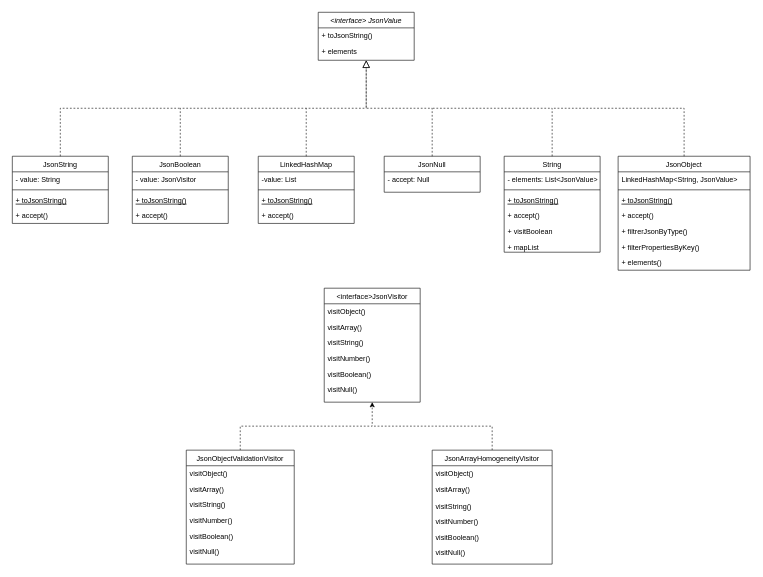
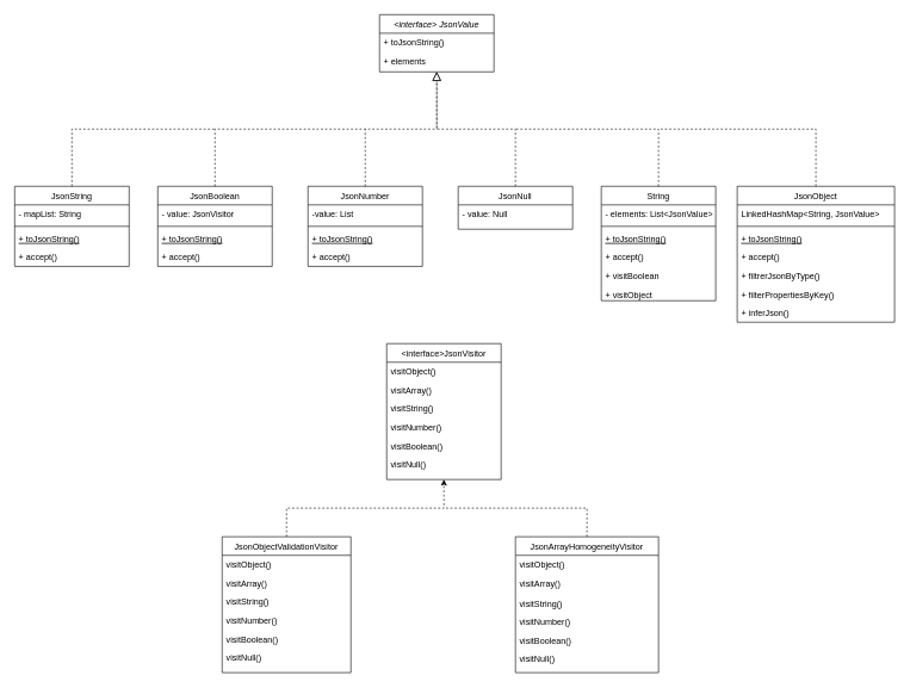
  <mxCell id="0" />
  <mxCell id="1" parent="0" />
  <mxCell id="2" value="&lt;interface&gt; JsonValue" style="swimlane;fontStyle=2;align=center;verticalAlign=top;childLayout=stackLayout;horizontal=1;startSize=26;horizontalStack=0;resizeParent=1;resizeLast=0;collapsible=1;marginBottom=0;rounded=0;shadow=0;strokeWidth=1;" parent="1" vertex="1"><mxGeometry x="530" y="20" width="160" height="80" as="geometry"><mxRectangle x="230" y="140" width="160" height="26" as="alternateBounds" /></mxGeometry></mxCell>
  <mxCell id="3" value="+ toJsonString()" style="text;align=left;verticalAlign=top;spacingLeft=4;spacingRight=4;overflow=hidden;rotatable=0;points=[[0,0.5],[1,0.5]];portConstraint=eastwest;" parent="2" vertex="1"><mxGeometry y="26" width="160" height="26" as="geometry" /></mxCell>
  <mxCell id="4" value="+ elements" style="text;align=left;verticalAlign=top;spacingLeft=4;spacingRight=4;overflow=hidden;rotatable=0;points=[[0,0.5],[1,0.5]];portConstraint=eastwest;rounded=0;shadow=0;html=0;" parent="2" vertex="1"><mxGeometry y="52" width="160" height="26" as="geometry" /></mxCell>
- <mxCell id="5" value="LinkedHashMap" style="swimlane;fontStyle=0;align=center;verticalAlign=top;childLayout=stackLayout;horizontal=1;startSize=26;horizontalStack=0;resizeParent=1;resizeLast=0;collapsible=1;marginBottom=0;rounded=0;shadow=0;strokeWidth=1;" parent="1" vertex="1"><mxGeometry x="430" y="260" width="160" height="112" as="geometry"><mxRectangle x="130" y="380" width="160" height="26" as="alternateBounds" /></mxGeometry></mxCell>
+ <mxCell id="5" value="JsonNumber" style="swimlane;fontStyle=0;align=center;verticalAlign=top;childLayout=stackLayout;horizontal=1;startSize=26;horizontalStack=0;resizeParent=1;resizeLast=0;collapsible=1;marginBottom=0;rounded=0;shadow=0;strokeWidth=1;" parent="1" vertex="1"><mxGeometry x="430" y="260" width="160" height="112" as="geometry"><mxRectangle x="130" y="380" width="160" height="26" as="alternateBounds" /></mxGeometry></mxCell>
  <mxCell id="6" value="-value: List" style="text;align=left;verticalAlign=top;spacingLeft=4;spacingRight=4;overflow=hidden;rotatable=0;points=[[0,0.5],[1,0.5]];portConstraint=eastwest;" parent="5" vertex="1"><mxGeometry y="26" width="160" height="26" as="geometry" /></mxCell>
  <mxCell id="7" value="" style="line;html=1;strokeWidth=1;align=left;verticalAlign=middle;spacingTop=-1;spacingLeft=3;spacingRight=3;rotatable=0;labelPosition=right;points=[];portConstraint=eastwest;" parent="5" vertex="1"><mxGeometry y="52" width="160" height="8" as="geometry" /></mxCell>
  <mxCell id="8" value="+ toJsonString()" style="text;align=left;verticalAlign=top;spacingLeft=4;spacingRight=4;overflow=hidden;rotatable=0;points=[[0,0.5],[1,0.5]];portConstraint=eastwest;fontStyle=4" parent="5" vertex="1"><mxGeometry y="60" width="160" height="26" as="geometry" /></mxCell>
  <mxCell id="9" value="+ accept()" style="text;align=left;verticalAlign=top;spacingLeft=4;spacingRight=4;overflow=hidden;rotatable=0;points=[[0,0.5],[1,0.5]];portConstraint=eastwest;" parent="5" vertex="1"><mxGeometry y="86" width="160" height="26" as="geometry" /></mxCell>
  <mxCell id="10" value="" style="endArrow=block;endSize=10;endFill=0;shadow=0;strokeWidth=1;rounded=0;curved=0;edgeStyle=elbowEdgeStyle;elbow=vertical;dashed=1;" parent="1" source="5" target="2" edge="1"><mxGeometry width="160" relative="1" as="geometry"><mxPoint x="510" y="103" as="sourcePoint" /><mxPoint x="510" y="103" as="targetPoint" /></mxGeometry></mxCell>
  <mxCell id="11" value="JsonNull" style="swimlane;fontStyle=0;align=center;verticalAlign=top;childLayout=stackLayout;horizontal=1;startSize=26;horizontalStack=0;resizeParent=1;resizeLast=0;collapsible=1;marginBottom=0;rounded=0;shadow=0;strokeWidth=1;" parent="1" vertex="1"><mxGeometry x="640" y="260" width="160" height="60" as="geometry"><mxRectangle x="340" y="380" width="170" height="26" as="alternateBounds" /></mxGeometry></mxCell>
- <mxCell id="12" value="- accept: Null" style="text;align=left;verticalAlign=top;spacingLeft=4;spacingRight=4;overflow=hidden;rotatable=0;points=[[0,0.5],[1,0.5]];portConstraint=eastwest;" parent="11" vertex="1"><mxGeometry y="26" width="160" height="26" as="geometry" /></mxCell>
+ <mxCell id="12" value="- value: Null" style="text;align=left;verticalAlign=top;spacingLeft=4;spacingRight=4;overflow=hidden;rotatable=0;points=[[0,0.5],[1,0.5]];portConstraint=eastwest;" parent="11" vertex="1"><mxGeometry y="26" width="160" height="26" as="geometry" /></mxCell>
  <mxCell id="13" value="" style="endArrow=block;endSize=10;endFill=0;shadow=0;strokeWidth=1;rounded=0;curved=0;edgeStyle=elbowEdgeStyle;elbow=vertical;dashed=1;" parent="1" source="11" target="2" edge="1"><mxGeometry width="160" relative="1" as="geometry"><mxPoint x="520" y="273" as="sourcePoint" /><mxPoint x="620" y="171" as="targetPoint" /></mxGeometry></mxCell>
  <mxCell id="14" style="edgeStyle=orthogonalEdgeStyle;rounded=0;orthogonalLoop=1;jettySize=auto;html=1;entryX=0.5;entryY=1;entryDx=0;entryDy=0;dashed=1;" parent="1" source="15" target="51" edge="1"><mxGeometry relative="1" as="geometry"><Array as="points"><mxPoint x="400" y="710" /><mxPoint x="620" y="710" /></Array></mxGeometry></mxCell>
  <mxCell id="15" value="JsonObjectValidationVisitor" style="swimlane;fontStyle=0;align=center;verticalAlign=top;childLayout=stackLayout;horizontal=1;startSize=26;horizontalStack=0;resizeParent=1;resizeLast=0;collapsible=1;marginBottom=0;rounded=0;shadow=0;strokeWidth=1;" parent="1" vertex="1"><mxGeometry y="750" width="180" height="190" as="geometry" x="310"><mxRectangle x="550" y="140" width="160" height="26" as="alternateBounds" /></mxGeometry></mxCell>
  <mxCell id="16" value="visitObject()" style="text;align=left;verticalAlign=top;spacingLeft=4;spacingRight=4;overflow=hidden;rotatable=0;points=[[0,0.5],[1,0.5]];portConstraint=eastwest;" parent="15" vertex="1"><mxGeometry y="26" width="180" height="26" as="geometry" /></mxCell>
  <mxCell id="17" value="visitArray()" style="text;align=left;verticalAlign=top;spacingLeft=4;spacingRight=4;overflow=hidden;rotatable=0;points=[[0,0.5],[1,0.5]];portConstraint=eastwest;rounded=0;shadow=0;html=0;" parent="15" vertex="1"><mxGeometry y="52" width="180" height="26" as="geometry" /></mxCell>
  <mxCell id="18" value="visitString()" style="text;align=left;verticalAlign=top;spacingLeft=4;spacingRight=4;overflow=hidden;rotatable=0;points=[[0,0.5],[1,0.5]];portConstraint=eastwest;rounded=0;shadow=0;html=0;" parent="15" vertex="1"><mxGeometry y="78" width="180" height="26" as="geometry" /></mxCell>
  <mxCell id="19" value="visitNumber()" style="text;align=left;verticalAlign=top;spacingLeft=4;spacingRight=4;overflow=hidden;rotatable=0;points=[[0,0.5],[1,0.5]];portConstraint=eastwest;rounded=0;shadow=0;html=0;" parent="15" vertex="1"><mxGeometry y="104" width="180" height="26" as="geometry" /></mxCell>
  <mxCell id="20" value="visitBoolean()" style="text;align=left;verticalAlign=top;spacingLeft=4;spacingRight=4;overflow=hidden;rotatable=0;points=[[0,0.5],[1,0.5]];portConstraint=eastwest;rounded=0;shadow=0;html=0;" parent="15" vertex="1"><mxGeometry y="130" width="180" height="26" as="geometry" /></mxCell>
  <mxCell id="21" value="visitNull()" style="text;align=left;verticalAlign=top;spacingLeft=4;spacingRight=4;overflow=hidden;rotatable=0;points=[[0,0.5],[1,0.5]];portConstraint=eastwest;rounded=0;shadow=0;html=0;" parent="15" vertex="1"><mxGeometry y="156" width="180" height="26" as="geometry" /></mxCell>
  <mxCell id="22" value="String" style="swimlane;fontStyle=0;align=center;verticalAlign=top;childLayout=stackLayout;horizontal=1;startSize=26;horizontalStack=0;resizeParent=1;resizeLast=0;collapsible=1;marginBottom=0;rounded=0;shadow=0;strokeWidth=1;" parent="1" vertex="1"><mxGeometry x="840" y="260" width="160" height="160" as="geometry"><mxRectangle x="130" y="380" width="160" height="26" as="alternateBounds" /></mxGeometry></mxCell>
  <mxCell id="23" value="- elements: List&lt;JsonValue&gt;" style="text;align=left;verticalAlign=top;spacingLeft=4;spacingRight=4;overflow=hidden;rotatable=0;points=[[0,0.5],[1,0.5]];portConstraint=eastwest;" parent="22" vertex="1"><mxGeometry y="26" width="160" height="26" as="geometry" /></mxCell>
  <mxCell id="24" value="" style="line;html=1;strokeWidth=1;align=left;verticalAlign=middle;spacingTop=-1;spacingLeft=3;spacingRight=3;rotatable=0;labelPosition=right;points=[];portConstraint=eastwest;" parent="22" vertex="1"><mxGeometry y="52" width="160" height="8" as="geometry" /></mxCell>
  <mxCell id="25" value="+ toJsonString()" style="text;align=left;verticalAlign=top;spacingLeft=4;spacingRight=4;overflow=hidden;rotatable=0;points=[[0,0.5],[1,0.5]];portConstraint=eastwest;fontStyle=4" parent="22" vertex="1"><mxGeometry y="60" width="160" height="26" as="geometry" /></mxCell>
  <mxCell id="26" value="+ accept()" style="text;align=left;verticalAlign=top;spacingLeft=4;spacingRight=4;overflow=hidden;rotatable=0;points=[[0,0.5],[1,0.5]];portConstraint=eastwest;" parent="22" vertex="1"><mxGeometry y="86" width="160" height="26" as="geometry" /></mxCell>
  <mxCell id="27" value="+ visitBoolean" style="text;align=left;verticalAlign=top;spacingLeft=4;spacingRight=4;overflow=hidden;rotatable=0;points=[[0,0.5],[1,0.5]];portConstraint=eastwest;" parent="22" vertex="1"><mxGeometry y="112" width="160" height="26" as="geometry" /></mxCell>
- <mxCell id="28" value="+ mapList" style="text;align=left;verticalAlign=top;spacingLeft=4;spacingRight=4;overflow=hidden;rotatable=0;points=[[0,0.5],[1,0.5]];portConstraint=eastwest;" parent="22" vertex="1"><mxGeometry y="138" width="160" height="22" as="geometry" /></mxCell>
+ <mxCell id="28" value="+ visitObject" style="text;align=left;verticalAlign=top;spacingLeft=4;spacingRight=4;overflow=hidden;rotatable=0;points=[[0,0.5],[1,0.5]];portConstraint=eastwest;" parent="22" vertex="1"><mxGeometry y="138" width="160" height="22" as="geometry" /></mxCell>
  <mxCell id="29" value="JsonBoolean" style="swimlane;fontStyle=0;align=center;verticalAlign=top;childLayout=stackLayout;horizontal=1;startSize=26;horizontalStack=0;resizeParent=1;resizeLast=0;collapsible=1;marginBottom=0;rounded=0;shadow=0;strokeWidth=1;" parent="1" vertex="1"><mxGeometry x="220" y="260" width="160" height="112" as="geometry"><mxRectangle x="130" y="380" width="160" height="26" as="alternateBounds" /></mxGeometry></mxCell>
  <mxCell id="30" value="- value: JsonVisitor" style="text;align=left;verticalAlign=top;spacingLeft=4;spacingRight=4;overflow=hidden;rotatable=0;points=[[0,0.5],[1,0.5]];portConstraint=eastwest;" parent="29" vertex="1"><mxGeometry y="26" width="160" height="26" as="geometry" /></mxCell>
  <mxCell id="31" value="" style="line;html=1;strokeWidth=1;align=left;verticalAlign=middle;spacingTop=-1;spacingLeft=3;spacingRight=3;rotatable=0;labelPosition=right;points=[];portConstraint=eastwest;" parent="29" vertex="1"><mxGeometry y="52" width="160" height="8" as="geometry" /></mxCell>
  <mxCell id="32" value="+ toJsonString()" style="text;align=left;verticalAlign=top;spacingLeft=4;spacingRight=4;overflow=hidden;rotatable=0;points=[[0,0.5],[1,0.5]];portConstraint=eastwest;fontStyle=4" parent="29" vertex="1"><mxGeometry y="60" width="160" height="26" as="geometry" /></mxCell>
  <mxCell id="33" value="+ accept()" style="text;align=left;verticalAlign=top;spacingLeft=4;spacingRight=4;overflow=hidden;rotatable=0;points=[[0,0.5],[1,0.5]];portConstraint=eastwest;" parent="29" vertex="1"><mxGeometry y="86" width="160" height="26" as="geometry" /></mxCell>
  <mxCell id="34" value="JsonString" style="swimlane;fontStyle=0;align=center;verticalAlign=top;childLayout=stackLayout;horizontal=1;startSize=26;horizontalStack=0;resizeParent=1;resizeLast=0;collapsible=1;marginBottom=0;rounded=0;shadow=0;strokeWidth=1;" parent="1" vertex="1"><mxGeometry x="20" y="260" width="160" height="112" as="geometry"><mxRectangle x="130" y="380" width="160" height="26" as="alternateBounds" /></mxGeometry></mxCell>
- <mxCell id="35" value="- value: String" style="text;align=left;verticalAlign=top;spacingLeft=4;spacingRight=4;overflow=hidden;rotatable=0;points=[[0,0.5],[1,0.5]];portConstraint=eastwest;" parent="34" vertex="1"><mxGeometry y="26" width="160" height="26" as="geometry" /></mxCell>
+ <mxCell id="35" value="- mapList: String" style="text;align=left;verticalAlign=top;spacingLeft=4;spacingRight=4;overflow=hidden;rotatable=0;points=[[0,0.5],[1,0.5]];portConstraint=eastwest;" parent="34" vertex="1"><mxGeometry y="26" width="160" height="26" as="geometry" /></mxCell>
  <mxCell id="36" value="" style="line;html=1;strokeWidth=1;align=left;verticalAlign=middle;spacingTop=-1;spacingLeft=3;spacingRight=3;rotatable=0;labelPosition=right;points=[];portConstraint=eastwest;" parent="34" vertex="1"><mxGeometry y="52" width="160" height="8" as="geometry" /></mxCell>
  <mxCell id="37" value="+ toJsonString()" style="text;align=left;verticalAlign=top;spacingLeft=4;spacingRight=4;overflow=hidden;rotatable=0;points=[[0,0.5],[1,0.5]];portConstraint=eastwest;fontStyle=4" parent="34" vertex="1"><mxGeometry y="60" width="160" height="26" as="geometry" /></mxCell>
  <mxCell id="38" value="+ accept()" style="text;align=left;verticalAlign=top;spacingLeft=4;spacingRight=4;overflow=hidden;rotatable=0;points=[[0,0.5],[1,0.5]];portConstraint=eastwest;" parent="34" vertex="1"><mxGeometry y="86" width="160" height="26" as="geometry" /></mxCell>
  <mxCell id="39" value="" style="endArrow=none;endSize=10;endFill=0;shadow=0;strokeWidth=1;rounded=0;curved=0;edgeStyle=elbowEdgeStyle;elbow=vertical;exitX=0.5;exitY=0;exitDx=0;exitDy=0;dashed=1;startFill=0;" parent="1" source="29" edge="1"><mxGeometry width="160" relative="1" as="geometry"><mxPoint x="510" y="260" as="sourcePoint" /><mxPoint x="510" y="180" as="targetPoint" /><Array as="points"><mxPoint x="480" y="180" /></Array></mxGeometry></mxCell>
  <mxCell id="40" value="" style="endArrow=none;endSize=10;endFill=0;shadow=0;strokeWidth=1;rounded=0;curved=0;edgeStyle=elbowEdgeStyle;elbow=vertical;dashed=1;startFill=0;" parent="1" source="34" edge="1"><mxGeometry width="160" relative="1" as="geometry"><mxPoint x="300" y="260" as="sourcePoint" /><mxPoint x="300" y="180" as="targetPoint" /><Array as="points"><mxPoint x="100" y="180" /></Array></mxGeometry></mxCell>
  <mxCell id="41" value="" style="endArrow=none;endSize=10;endFill=0;shadow=0;strokeWidth=1;rounded=0;curved=0;edgeStyle=elbowEdgeStyle;elbow=vertical;exitX=0.5;exitY=0;exitDx=0;exitDy=0;dashed=1;startFill=0;" parent="1" source="22" edge="1"><mxGeometry width="160" relative="1" as="geometry"><mxPoint x="720" y="260" as="sourcePoint" /><mxPoint x="720" y="180" as="targetPoint" /><Array as="points"><mxPoint x="930" y="180" /></Array></mxGeometry></mxCell>
  <mxCell id="42" value="JsonObject" style="swimlane;fontStyle=0;align=center;verticalAlign=top;childLayout=stackLayout;horizontal=1;startSize=26;horizontalStack=0;resizeParent=1;resizeLast=0;collapsible=1;marginBottom=0;rounded=0;shadow=0;strokeWidth=1;" parent="1" vertex="1"><mxGeometry x="1030" y="260" width="220" height="190" as="geometry"><mxRectangle x="130" y="380" width="160" height="26" as="alternateBounds" /></mxGeometry></mxCell>
  <mxCell id="43" value="LinkedHashMap&lt;String, JsonValue&gt;" style="text;align=left;verticalAlign=top;spacingLeft=4;spacingRight=4;overflow=hidden;rotatable=0;points=[[0,0.5],[1,0.5]];portConstraint=eastwest;" parent="42" vertex="1"><mxGeometry y="26" width="220" height="26" as="geometry" /></mxCell>
  <mxCell id="44" value="" style="line;html=1;strokeWidth=1;align=left;verticalAlign=middle;spacingTop=-1;spacingLeft=3;spacingRight=3;rotatable=0;labelPosition=right;points=[];portConstraint=eastwest;" parent="42" vertex="1"><mxGeometry y="52" width="220" height="8" as="geometry" /></mxCell>
  <mxCell id="45" value="+ toJsonString()" style="text;align=left;verticalAlign=top;spacingLeft=4;spacingRight=4;overflow=hidden;rotatable=0;points=[[0,0.5],[1,0.5]];portConstraint=eastwest;fontStyle=4" parent="42" vertex="1"><mxGeometry y="60" width="220" height="26" as="geometry" /></mxCell>
  <mxCell id="46" value="+ accept()" style="text;align=left;verticalAlign=top;spacingLeft=4;spacingRight=4;overflow=hidden;rotatable=0;points=[[0,0.5],[1,0.5]];portConstraint=eastwest;" parent="42" vertex="1"><mxGeometry y="86" width="220" height="26" as="geometry" /></mxCell>
  <mxCell id="47" value="+ filtrerJsonByType()" style="text;align=left;verticalAlign=top;spacingLeft=4;spacingRight=4;overflow=hidden;rotatable=0;points=[[0,0.5],[1,0.5]];portConstraint=eastwest;" parent="42" vertex="1"><mxGeometry y="112" width="220" height="26" as="geometry" /></mxCell>
  <mxCell id="48" value="+ filterPropertiesByKey()" style="text;align=left;verticalAlign=top;spacingLeft=4;spacingRight=4;overflow=hidden;rotatable=0;points=[[0,0.5],[1,0.5]];portConstraint=eastwest;" parent="42" vertex="1"><mxGeometry y="138" width="220" height="26" as="geometry" /></mxCell>
- <mxCell id="49" value="+ elements()" style="text;align=left;verticalAlign=top;spacingLeft=4;spacingRight=4;overflow=hidden;rotatable=0;points=[[0,0.5],[1,0.5]];portConstraint=eastwest;" parent="42" vertex="1"><mxGeometry y="164" width="220" height="26" as="geometry" /></mxCell>
+ <mxCell id="49" value="+ inferJson()" style="text;align=left;verticalAlign=top;spacingLeft=4;spacingRight=4;overflow=hidden;rotatable=0;points=[[0,0.5],[1,0.5]];portConstraint=eastwest;" parent="42" vertex="1"><mxGeometry y="164" width="220" height="26" as="geometry" /></mxCell>
  <mxCell id="50" value="" style="endArrow=none;endFill=0;shadow=0;strokeWidth=1;rounded=0;curved=0;edgeStyle=elbowEdgeStyle;elbow=vertical;exitX=0.5;exitY=0;exitDx=0;exitDy=0;dashed=1;startFill=0;" parent="1" source="42" edge="1"><mxGeometry width="160" relative="1" as="geometry"><mxPoint x="920" y="260" as="sourcePoint" /><mxPoint x="920" y="180" as="targetPoint" /><Array as="points"><mxPoint x="1140" y="180" /></Array></mxGeometry></mxCell>
  <mxCell id="51" value="&lt;interface&gt;JsonVisitor" style="swimlane;fontStyle=0;align=center;verticalAlign=top;childLayout=stackLayout;horizontal=1;startSize=26;horizontalStack=0;resizeParent=1;resizeLast=0;collapsible=1;marginBottom=0;rounded=0;shadow=0;strokeWidth=1;" parent="1" vertex="1"><mxGeometry x="540" y="480" width="160" height="190" as="geometry"><mxRectangle x="550" y="140" width="160" height="26" as="alternateBounds" /></mxGeometry></mxCell>
  <mxCell id="52" value="visitObject()" style="text;align=left;verticalAlign=top;spacingLeft=4;spacingRight=4;overflow=hidden;rotatable=0;points=[[0,0.5],[1,0.5]];portConstraint=eastwest;" parent="51" vertex="1"><mxGeometry y="26" width="160" height="26" as="geometry" /></mxCell>
  <mxCell id="53" value="visitArray()" style="text;align=left;verticalAlign=top;spacingLeft=4;spacingRight=4;overflow=hidden;rotatable=0;points=[[0,0.5],[1,0.5]];portConstraint=eastwest;rounded=0;shadow=0;html=0;" parent="51" vertex="1"><mxGeometry y="52" width="160" height="26" as="geometry" /></mxCell>
  <mxCell id="54" value="visitString()" style="text;align=left;verticalAlign=top;spacingLeft=4;spacingRight=4;overflow=hidden;rotatable=0;points=[[0,0.5],[1,0.5]];portConstraint=eastwest;rounded=0;shadow=0;html=0;" parent="51" vertex="1"><mxGeometry y="78" width="160" height="26" as="geometry" /></mxCell>
  <mxCell id="55" value="visitNumber()" style="text;align=left;verticalAlign=top;spacingLeft=4;spacingRight=4;overflow=hidden;rotatable=0;points=[[0,0.5],[1,0.5]];portConstraint=eastwest;rounded=0;shadow=0;html=0;" parent="51" vertex="1"><mxGeometry y="104" width="160" height="26" as="geometry" /></mxCell>
  <mxCell id="56" value="visitBoolean()" style="text;align=left;verticalAlign=top;spacingLeft=4;spacingRight=4;overflow=hidden;rotatable=0;points=[[0,0.5],[1,0.5]];portConstraint=eastwest;rounded=0;shadow=0;html=0;" parent="51" vertex="1"><mxGeometry y="130" width="160" height="26" as="geometry" /></mxCell>
  <mxCell id="57" value="visitNull()" style="text;align=left;verticalAlign=top;spacingLeft=4;spacingRight=4;overflow=hidden;rotatable=0;points=[[0,0.5],[1,0.5]];portConstraint=eastwest;rounded=0;shadow=0;html=0;" parent="51" vertex="1"><mxGeometry y="156" width="160" height="26" as="geometry" /></mxCell>
  <mxCell id="58" style="edgeStyle=orthogonalEdgeStyle;rounded=0;orthogonalLoop=1;jettySize=auto;html=1;exitX=0.5;exitY=0;exitDx=0;exitDy=0;dashed=1;endArrow=none;startFill=0;" parent="1" source="59" edge="1"><mxGeometry relative="1" as="geometry"><mxPoint x="620" y="710" as="targetPoint" /><Array as="points"><mxPoint x="820" y="710" /><mxPoint x="720" y="710" /></Array></mxGeometry></mxCell>
  <mxCell id="59" value="JsonArrayHomogeneityVisitor" style="swimlane;fontStyle=0;align=center;verticalAlign=top;childLayout=stackLayout;horizontal=1;startSize=26;horizontalStack=0;resizeParent=1;resizeLast=0;collapsible=1;marginBottom=0;rounded=0;shadow=0;strokeWidth=1;" parent="1" vertex="1"><mxGeometry x="720" y="750" width="200" height="190" as="geometry"><mxRectangle x="550" y="140" width="160" height="26" as="alternateBounds" /></mxGeometry></mxCell>
  <mxCell id="60" value="visitObject()" style="text;align=left;verticalAlign=top;spacingLeft=4;spacingRight=4;overflow=hidden;rotatable=0;points=[[0,0.5],[1,0.5]];portConstraint=eastwest;" parent="59" vertex="1"><mxGeometry y="26" width="200" height="26" as="geometry" /></mxCell>
  <mxCell id="61" value="visitArray()" style="text;align=left;verticalAlign=top;spacingLeft=4;spacingRight=4;overflow=hidden;rotatable=0;points=[[0,0.5],[1,0.5]];portConstraint=eastwest;rounded=0;shadow=0;html=0;" parent="59" vertex="1"><mxGeometry y="52" width="200" height="28" as="geometry" /></mxCell>
  <mxCell id="62" value="visitString()" style="text;align=left;verticalAlign=top;spacingLeft=4;spacingRight=4;overflow=hidden;rotatable=0;points=[[0,0.5],[1,0.5]];portConstraint=eastwest;rounded=0;shadow=0;html=0;" parent="59" vertex="1"><mxGeometry y="80" width="200" height="26" as="geometry" /></mxCell>
  <mxCell id="63" value="visitNumber()" style="text;align=left;verticalAlign=top;spacingLeft=4;spacingRight=4;overflow=hidden;rotatable=0;points=[[0,0.5],[1,0.5]];portConstraint=eastwest;rounded=0;shadow=0;html=0;" parent="59" vertex="1"><mxGeometry y="106" width="200" height="26" as="geometry" /></mxCell>
  <mxCell id="64" value="visitBoolean()" style="text;align=left;verticalAlign=top;spacingLeft=4;spacingRight=4;overflow=hidden;rotatable=0;points=[[0,0.5],[1,0.5]];portConstraint=eastwest;rounded=0;shadow=0;html=0;" parent="59" vertex="1"><mxGeometry y="132" width="200" height="26" as="geometry" /></mxCell>
  <mxCell id="65" value="visitNull()" style="text;align=left;verticalAlign=top;spacingLeft=4;spacingRight=4;overflow=hidden;rotatable=0;points=[[0,0.5],[1,0.5]];portConstraint=eastwest;rounded=0;shadow=0;html=0;" parent="59" vertex="1"><mxGeometry y="158" width="200" height="26" as="geometry" /></mxCell>
